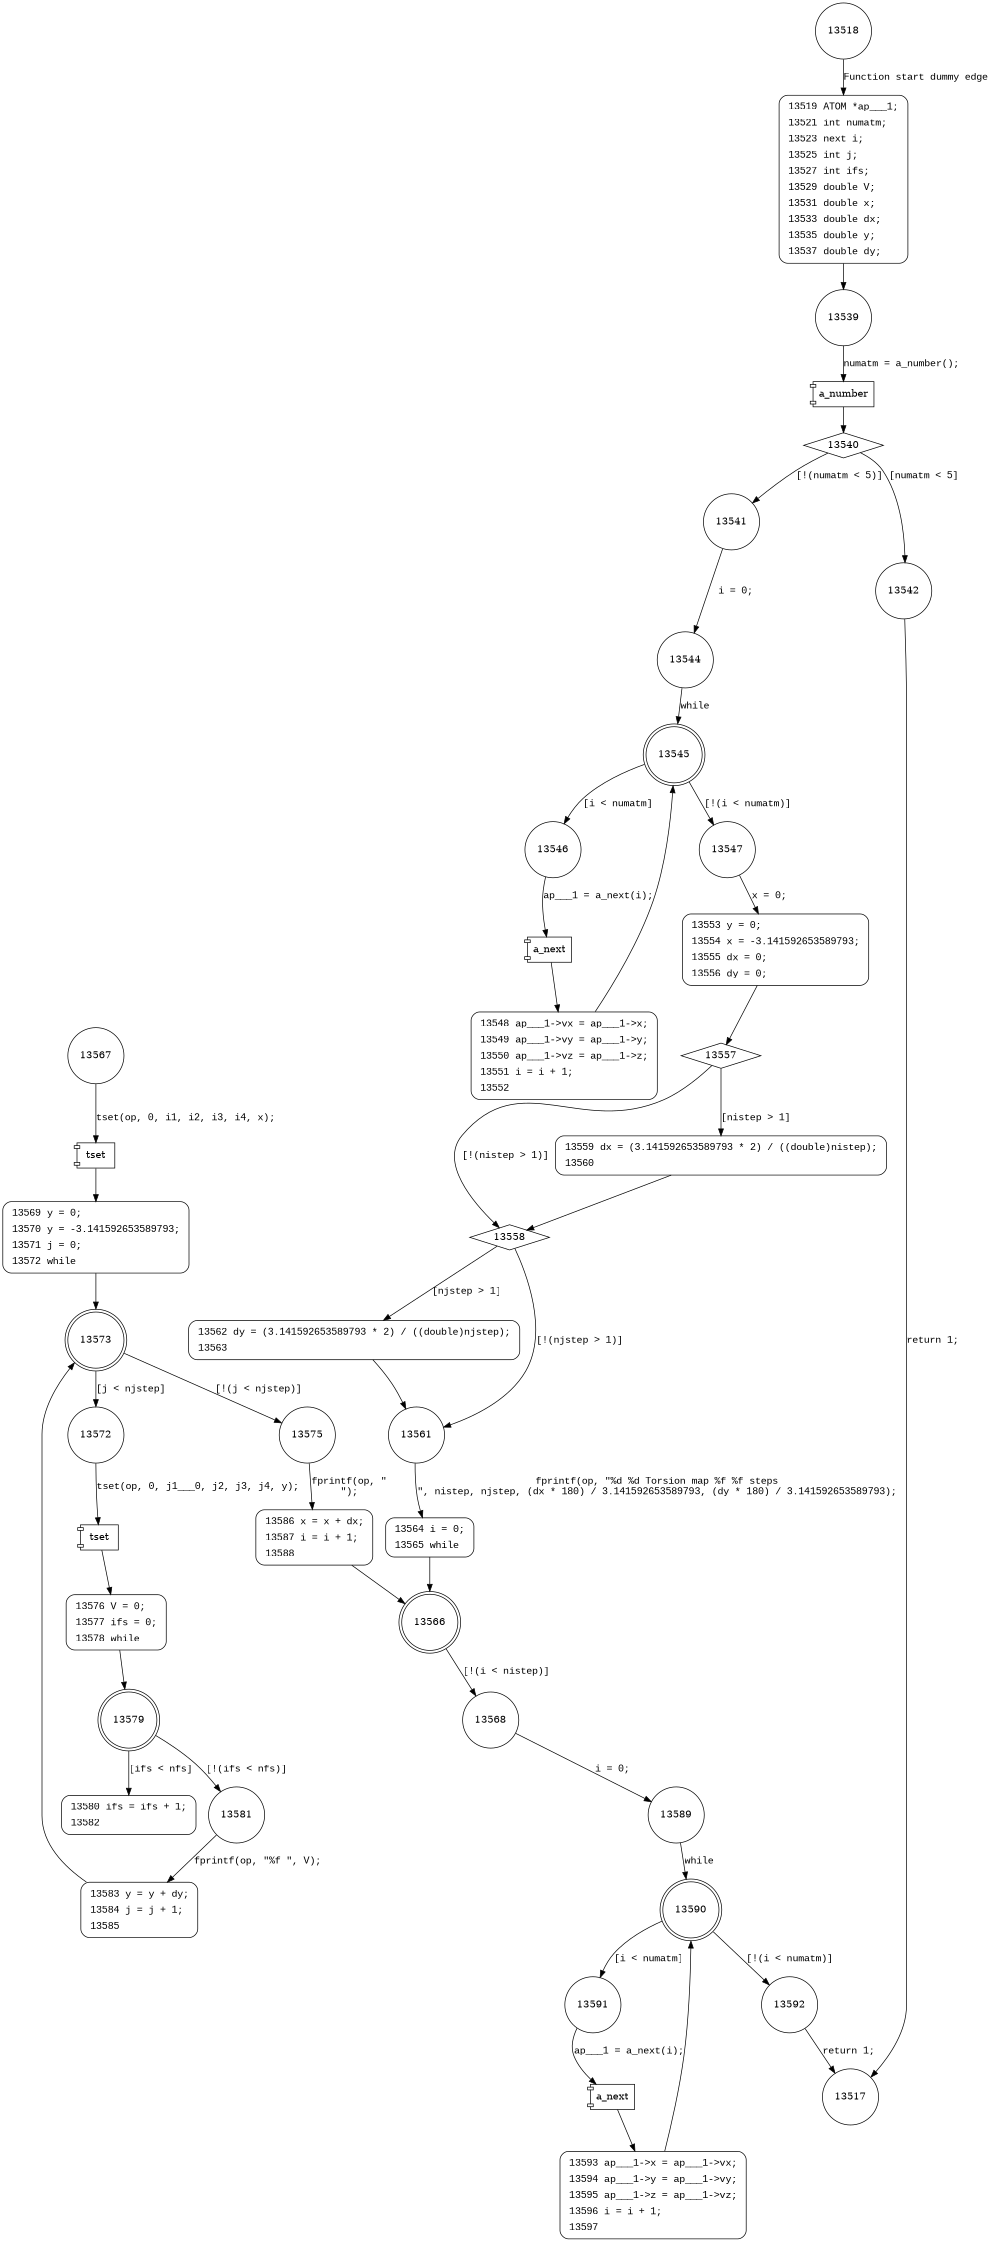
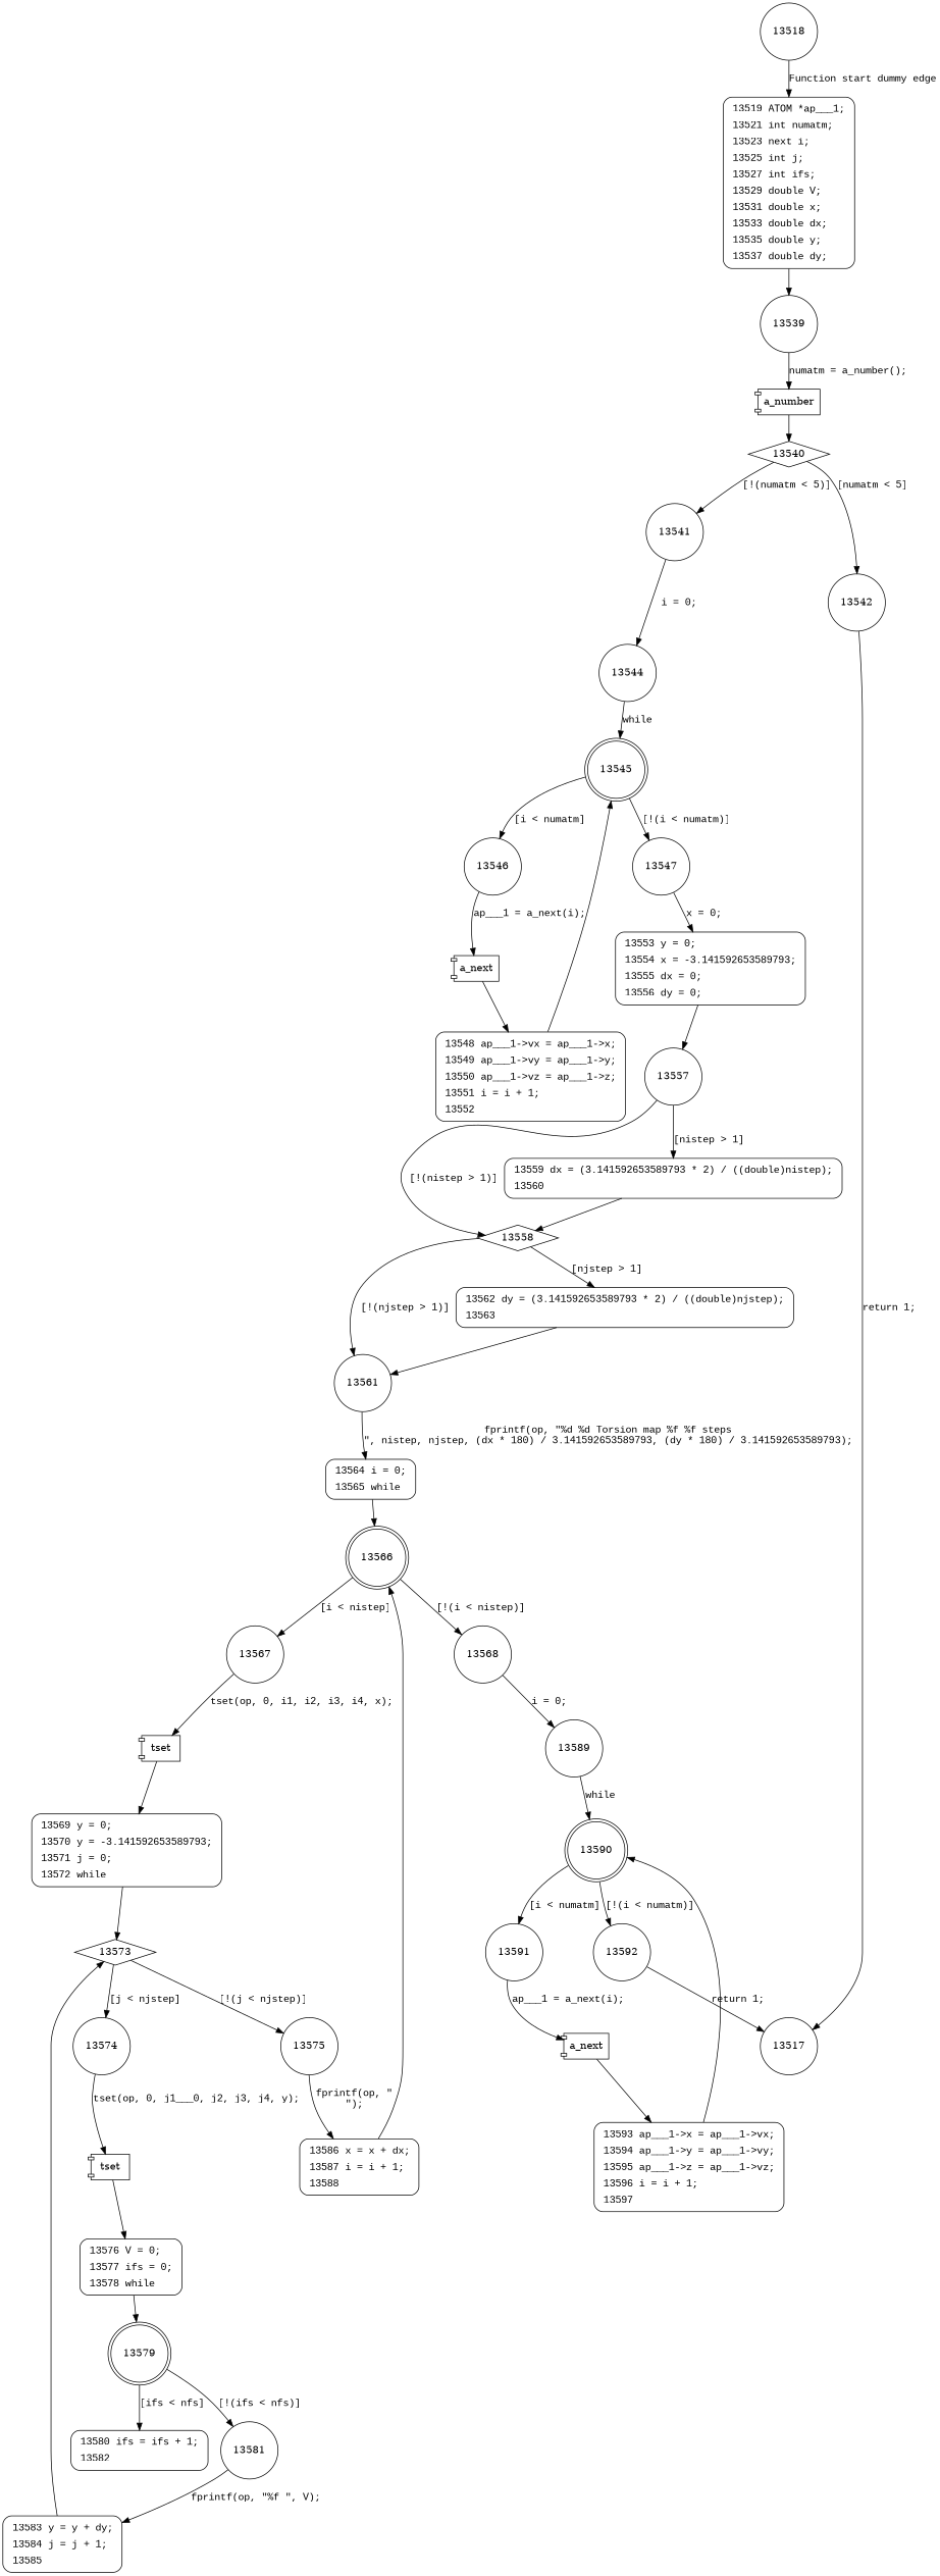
  digraph {
    node [shape=circle]
    edge [fontname="Courier New"]
    n1 [fillcolor=white fontname="Courier New" label=<<table border="0" cellborder="0" cellpadding="3" bgcolor="white"><tr><td align="right">13519</td><td align="left">ATOM *ap___1;</td></tr><tr><td align="right">13521</td><td align="left">int numatm;</td></tr><tr><td align="right">13523</td><td align="left">next i;</td></tr><tr><td align="right">13525</td><td align="left">int j;</td></tr><tr><td align="right">13527</td><td align="left">int ifs;</td></tr><tr><td align="right">13529</td><td align="left">double V;</td></tr><tr><td align="right">13531</td><td align="left">double x;</td></tr><tr><td align="right">13533</td><td align="left">double dx;</td></tr><tr><td align="right">13535</td><td align="left">double y;</td></tr><tr><td align="right">13537</td><td align="left">double dy;</td></tr></table>> penwidth=1 shape=Mrecord style="filled,bold"]
    13518
    13539
    n4 [label=a_number shape=component]
    13540 [shape=diamond]
    13541
    13542
    13544
    13517
    13545 [shape=doublecircle]
    13547
    13546
    n13 [fillcolor=white fontname="Courier New" label=<<table border="0" cellborder="0" cellpadding="3" bgcolor="white"><tr><td align="right">13553</td><td align="left">y = 0;</td></tr><tr><td align="right">13554</td><td align="left">x = -3.141592653589793;</td></tr><tr><td align="right">13555</td><td align="left">dx = 0;</td></tr><tr><td align="right">13556</td><td align="left">dy = 0;</td></tr></table>> penwidth=1 shape=Mrecord style="filled,bold"]
    n14 [label=a_next shape=component]
-   13557 [shape=diamond]
+   13557
    n16 [fillcolor=white fontname="Courier New" label=<<table border="0" cellborder="0" cellpadding="3" bgcolor="white"><tr><td align="right">13548</td><td align="left">ap___1-&gt;vx = ap___1-&gt;x;</td></tr><tr><td align="right">13549</td><td align="left">ap___1-&gt;vy = ap___1-&gt;y;</td></tr><tr><td align="right">13550</td><td align="left">ap___1-&gt;vz = ap___1-&gt;z;</td></tr><tr><td align="right">13551</td><td align="left">i = i + 1;</td></tr><tr><td align="right">13552</td><td align="left"></td></tr></table>> penwidth=1 shape=Mrecord style="filled,bold"]
    13558 [shape=diamond]
    n18 [fillcolor=white fontname="Courier New" label=<<table border="0" cellborder="0" cellpadding="3" bgcolor="white"><tr><td align="right">13559</td><td align="left">dx = (3.141592653589793 * 2) / ((double)nistep);</td></tr><tr><td align="right">13560</td><td align="left"></td></tr></table>> penwidth=1 shape=Mrecord style="filled,bold"]
    13561
    n20 [fillcolor=white fontname="Courier New" label=<<table border="0" cellborder="0" cellpadding="3" bgcolor="white"><tr><td align="right">13562</td><td align="left">dy = (3.141592653589793 * 2) / ((double)njstep);</td></tr><tr><td align="right">13563</td><td align="left"></td></tr></table>> penwidth=1 shape=Mrecord style="filled,bold"]
    n21 [fillcolor=white fontname="Courier New" label=<<table border="0" cellborder="0" cellpadding="3" bgcolor="white"><tr><td align="right">13564</td><td align="left">i = 0;</td></tr><tr><td align="right">13565</td><td align="left">while</td></tr></table>> penwidth=1 shape=Mrecord style="filled,bold"]
    13566 [shape=doublecircle]
    13568
    13567
    13589
    n26 [label=tset shape=component]
    13590 [shape=doublecircle]
    n28 [fillcolor=white fontname="Courier New" label=<<table border="0" cellborder="0" cellpadding="3" bgcolor="white"><tr><td align="right">13569</td><td align="left">y = 0;</td></tr><tr><td align="right">13570</td><td align="left">y = -3.141592653589793;</td></tr><tr><td align="right">13571</td><td align="left">j = 0;</td></tr><tr><td align="right">13572</td><td align="left">while</td></tr></table>> penwidth=1 shape=Mrecord style="filled,bold"]
-   13573 [shape=doublecircle]
+   13573 [shape=diamond]
    13575
-   13574 [label=13572]
+   13574
    n32 [fillcolor=white fontname="Courier New" label=<<table border="0" cellborder="0" cellpadding="3" bgcolor="white"><tr><td align="right">13586</td><td align="left">x = x + dx;</td></tr><tr><td align="right">13587</td><td align="left">i = i + 1;</td></tr><tr><td align="right">13588</td><td align="left"></td></tr></table>> penwidth=1 shape=Mrecord style="filled,bold"]
    n33 [label=tset shape=component]
    n34 [fillcolor=white fontname="Courier New" label=<<table border="0" cellborder="0" cellpadding="3" bgcolor="white"><tr><td align="right">13576</td><td align="left">V = 0;</td></tr><tr><td align="right">13577</td><td align="left">ifs = 0;</td></tr><tr><td align="right">13578</td><td align="left">while</td></tr></table>> penwidth=1 shape=Mrecord style="filled,bold"]
    13579 [shape=doublecircle]
    13581
    n37 [fillcolor=white fontname="Courier New" label=<<table border="0" cellborder="0" cellpadding="3" bgcolor="white"><tr><td align="right">13580</td><td align="left">ifs = ifs + 1;</td></tr><tr><td align="right">13582</td><td align="left"></td></tr></table>> penwidth=1 shape=Mrecord style="filled,bold"]
    n38 [fillcolor=white fontname="Courier New" label=<<table border="0" cellborder="0" cellpadding="3" bgcolor="white"><tr><td align="right">13583</td><td align="left">y = y + dy;</td></tr><tr><td align="right">13584</td><td align="left">j = j + 1;</td></tr><tr><td align="right">13585</td><td align="left"></td></tr></table>> penwidth=1 shape=Mrecord style="filled,bold"]
    13592
    13591
    n41 [label=a_next shape=component]
    n42 [fillcolor=white fontname="Courier New" label=<<table border="0" cellborder="0" cellpadding="3" bgcolor="white"><tr><td align="right">13593</td><td align="left">ap___1-&gt;x = ap___1-&gt;vx;</td></tr><tr><td align="right">13594</td><td align="left">ap___1-&gt;y = ap___1-&gt;vy;</td></tr><tr><td align="right">13595</td><td align="left">ap___1-&gt;z = ap___1-&gt;vz;</td></tr><tr><td align="right">13596</td><td align="left">i = i + 1;</td></tr><tr><td align="right">13597</td><td align="left"></td></tr></table>> penwidth=1 shape=Mrecord style="filled,bold"]
    n1 -> 13539 [fontname=""]
    13518 -> n1 [label="Function start dummy edge"]
    13539 -> n4 [label="numatm = a_number();"]
    n4 -> 13540
    13540 -> 13541 [label="[!(numatm < 5)]"]
    13540 -> 13542 [label="[numatm < 5]"]
    13541 -> 13544 [label="i = 0;"]
    13542 -> 13517 [label="return 1;"]
    13544 -> 13545 [label=while]
    13545 -> 13547 [label="[!(i < numatm)]"]
    13545 -> 13546 [label="[i < numatm]"]
    13547 -> n13 [label="x = 0;"]
    13546 -> n14 [label="ap___1 = a_next(i);"]
    n13 -> 13557 [fontname=""]
    n14 -> n16
    13557 -> 13558 [label="[!(nistep > 1)]"]
    13557 -> n18 [label="[nistep > 1]"]
    n16 -> 13545 [fontname=""]
    13558 -> 13561 [label="[!(njstep > 1)]"]
    13558 -> n20 [label="[njstep > 1]"]
    n18 -> 13558 [fontname=""]
    13561 -> n21 [label="fprintf(op, \"%d %d Torsion map %f %f steps\n\", nistep, njstep, (dx * 180) / 3.141592653589793, (dy * 180) / 3.141592653589793);"]
    n20 -> 13561 [fontname=""]
    n21 -> 13566 [fontname=""]
    13566 -> 13568 [label="[!(i < nistep)]"]
+   13566 -> 13567 [label="[i < nistep]"]
    13568 -> 13589 [label="i = 0;"]
    13567 -> n26 [label="tset(op, 0, i1, i2, i3, i4, x);"]
    13589 -> 13590 [label=while]
    n26 -> n28
    13590 -> 13592 [label="[!(i < numatm)]"]
    13590 -> 13591 [label="[i < numatm]"]
    n28 -> 13573 [fontname=""]
    13573 -> 13575 [label="[!(j < njstep)]"]
    13573 -> 13574 [label="[j < njstep]"]
    13575 -> n32 [label="fprintf(op, \"\n\");"]
    13574 -> n33 [label="tset(op, 0, j1___0, j2, j3, j4, y);"]
    n32 -> 13566 [fontname=""]
    n33 -> n34
    n34 -> 13579 [fontname=""]
    13579 -> 13581 [label="[!(ifs < nfs)]"]
    13579 -> n37 [label="[ifs < nfs]"]
    13581 -> n38 [label="fprintf(op, \"%f \", V);"]
    n38 -> 13573 [fontname=""]
    13592 -> 13517 [label="return 1;"]
    13591 -> n41 [label="ap___1 = a_next(i);"]
    n41 -> n42
    n42 -> 13590 [fontname=""]
  }
